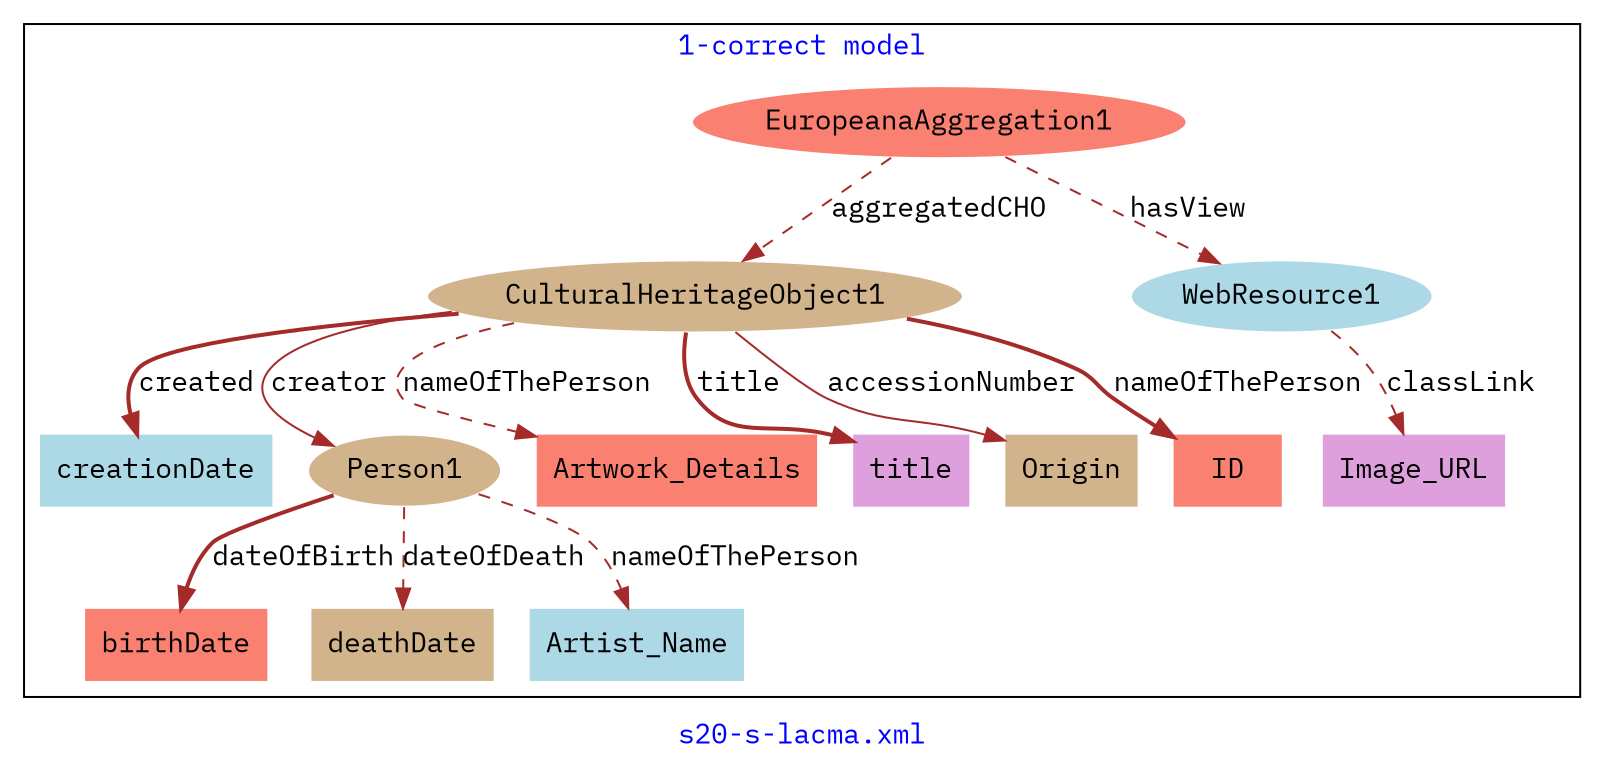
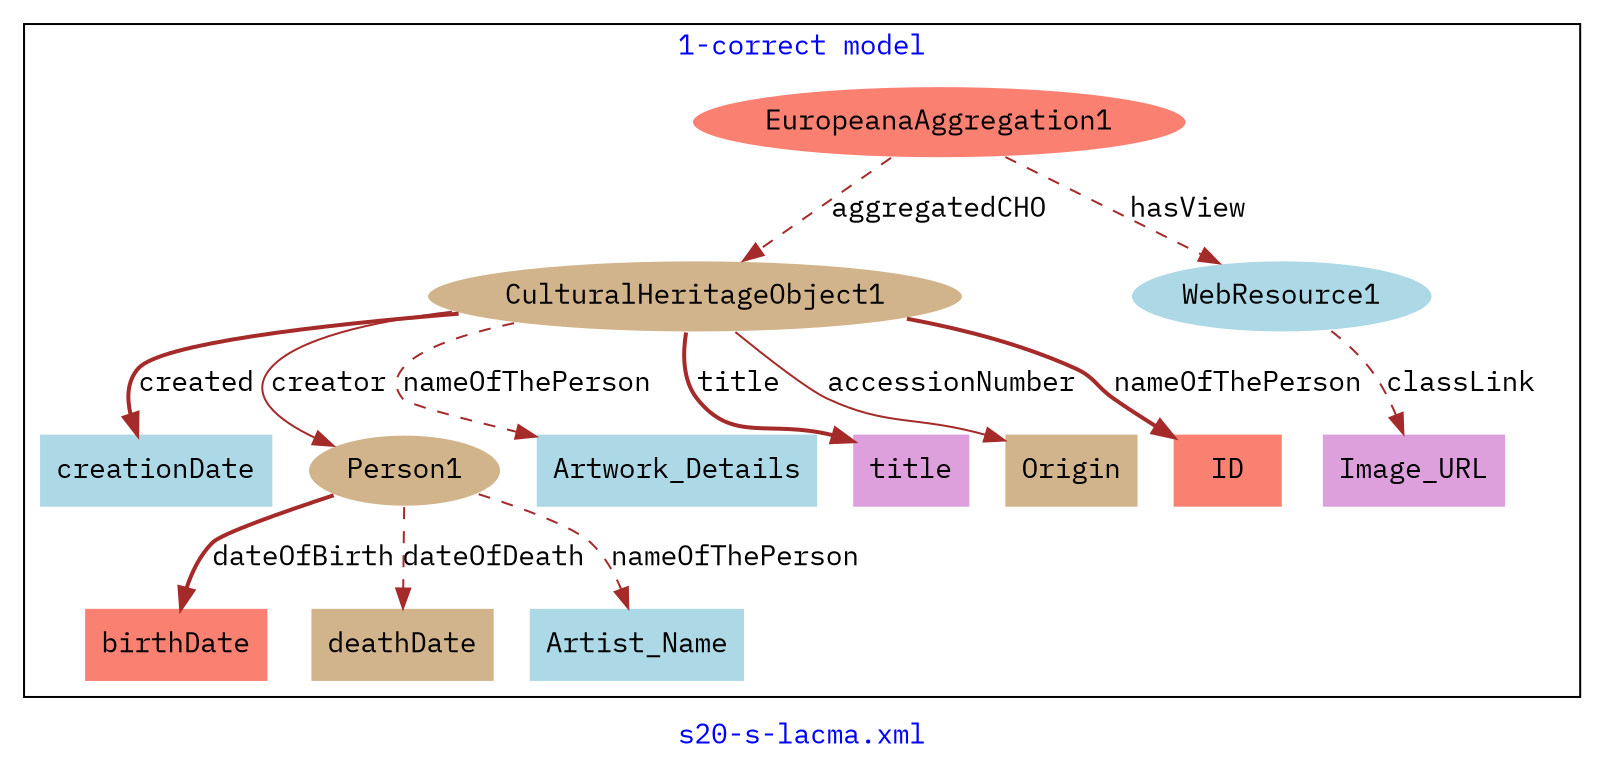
  digraph {
    fontcolor=blue
    fontname="IBM Plex Mono"
    label="s20-s-lacma.xml"
    remincross=true
    node [fillcolor=tan fontname="IBM Plex Mono" style=filled shape=plaintext]
    edge [color=brown fontcolor=black fontname="IBM Plex Mono" style=dashed]
    n1 [color=white label=CulturalHeritageObject1 shape=""]
    n2 [fillcolor=lightblue label=creationDate]
    n3 [color=white label=Person1 shape=""]
-   n4 [fillcolor=salmon label=Artwork_Details]
+   n4 [fillcolor=lightblue label=Artwork_Details]
    n5 [fillcolor=plum label=title]
    n6 [label=Origin]
    n7 [fillcolor=salmon label=ID]
    n8 [fillcolor=salmon label=birthDate]
    n9 [label=deathDate]
    n10 [fillcolor=lightblue label=Artist_Name]
    n11 [color=white fillcolor=salmon label=EuropeanaAggregation1 shape=""]
    n12 [color=white fillcolor=lightblue label=WebResource1 shape=""]
    n13 [fillcolor=plum label=Image_URL]
    subgraph cluster_1 {
      label="1-correct model"
      n1
      n2
      n3
      n4
      n5
      n6
      n7
      n8
      n9
      n10
      n11
      n12
      n13
    }
    subgraph cluster_2 {
      label="candidate 0\nlink coherence:1.0\nconfidence:0.0\ncost:0.0\n-precision:0.0-recall:0.0"
    }
    n1 -> n2 [label=created style=bold]
    n1 -> n3 [label=creator style=solid]
    n1 -> n4 [label=nameOfThePerson]
    n1 -> n5 [label=title style=bold]
    n1 -> n6 [label=accessionNumber style=solid]
    n1 -> n7 [label=nameOfThePerson style=bold]
    n3 -> n8 [label=dateOfBirth style=bold]
    n3 -> n9 [label=dateOfDeath]
    n3 -> n10 [label=nameOfThePerson]
    n11 -> n1 [label=aggregatedCHO]
    n11 -> n12 [label=hasView]
    n12 -> n13 [label=classLink]
  }
